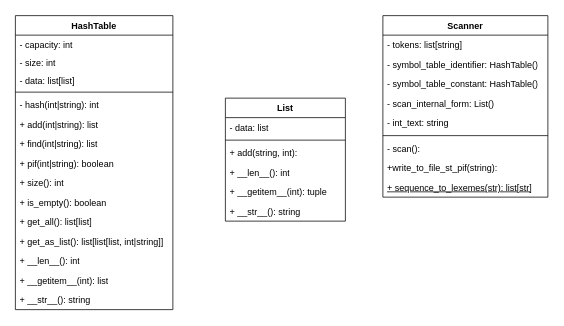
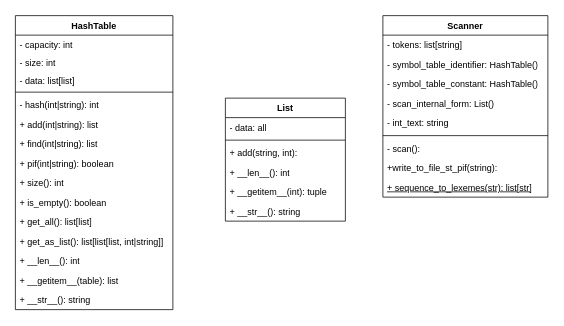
  <mxCell id="0" />
  <mxCell id="1" parent="0" />
  <mxCell id="2" value="HashTable" style="swimlane;fontStyle=1;align=center;verticalAlign=top;childLayout=stackLayout;horizontal=1;startSize=26;horizontalStack=0;resizeParent=1;resizeParentMax=0;resizeLast=0;collapsible=1;marginBottom=0;whiteSpace=wrap;html=1;" parent="1" vertex="1"><mxGeometry x="20" y="20" width="210" height="392" as="geometry"><mxRectangle x="60" y="100" width="100" height="30" as="alternateBounds" /></mxGeometry></mxCell>
  <mxCell id="3" value="- capacity: int&lt;br&gt;" style="text;strokeColor=none;fillColor=none;align=left;verticalAlign=top;spacingLeft=4;spacingRight=4;overflow=hidden;rotatable=0;points=[[0,0.5],[1,0.5]];portConstraint=eastwest;whiteSpace=wrap;html=1;" parent="2" vertex="1"><mxGeometry y="26" width="210" height="24" as="geometry" /></mxCell>
  <mxCell id="4" value="- size: int" style="text;strokeColor=none;fillColor=none;align=left;verticalAlign=top;spacingLeft=4;spacingRight=4;overflow=hidden;rotatable=0;points=[[0,0.5],[1,0.5]];portConstraint=eastwest;whiteSpace=wrap;html=1;" parent="2" vertex="1"><mxGeometry y="50" width="210" height="24" as="geometry" /></mxCell>
  <mxCell id="5" value="- data: list[list]" style="text;strokeColor=none;fillColor=none;align=left;verticalAlign=top;spacingLeft=4;spacingRight=4;overflow=hidden;rotatable=0;points=[[0,0.5],[1,0.5]];portConstraint=eastwest;whiteSpace=wrap;html=1;" parent="2" vertex="1"><mxGeometry y="74" width="210" height="24" as="geometry" /></mxCell>
  <mxCell id="6" value="" style="line;strokeWidth=1;fillColor=none;align=left;verticalAlign=middle;spacingTop=-1;spacingLeft=3;spacingRight=3;rotatable=0;labelPosition=right;points=[];portConstraint=eastwest;strokeColor=inherit;" parent="2" vertex="1"><mxGeometry y="98" width="210" height="8" as="geometry" /></mxCell>
  <mxCell id="7" value="- hash(int|string): int" style="text;strokeColor=none;fillColor=none;align=left;verticalAlign=top;spacingLeft=4;spacingRight=4;overflow=hidden;rotatable=0;points=[[0,0.5],[1,0.5]];portConstraint=eastwest;whiteSpace=wrap;html=1;" parent="2" vertex="1"><mxGeometry y="106" width="210" height="26" as="geometry" /></mxCell>
  <mxCell id="8" value="+ add(int|string): list" style="text;strokeColor=none;fillColor=none;align=left;verticalAlign=top;spacingLeft=4;spacingRight=4;overflow=hidden;rotatable=0;points=[[0,0.5],[1,0.5]];portConstraint=eastwest;whiteSpace=wrap;html=1;" parent="2" vertex="1"><mxGeometry y="132" width="210" height="26" as="geometry" /></mxCell>
  <mxCell id="9" value="+ find(int|string): list" style="text;strokeColor=none;fillColor=none;align=left;verticalAlign=top;spacingLeft=4;spacingRight=4;overflow=hidden;rotatable=0;points=[[0,0.5],[1,0.5]];portConstraint=eastwest;whiteSpace=wrap;html=1;" parent="2" vertex="1"><mxGeometry y="158" width="210" height="26" as="geometry" /></mxCell>
  <mxCell id="10" value="+ pif(int|string): boolean" style="text;strokeColor=none;fillColor=none;align=left;verticalAlign=top;spacingLeft=4;spacingRight=4;overflow=hidden;rotatable=0;points=[[0,0.5],[1,0.5]];portConstraint=eastwest;whiteSpace=wrap;html=1;" parent="2" vertex="1"><mxGeometry y="184" width="210" height="26" as="geometry" /></mxCell>
  <mxCell id="11" value="+ size(): int" style="text;strokeColor=none;fillColor=none;align=left;verticalAlign=top;spacingLeft=4;spacingRight=4;overflow=hidden;rotatable=0;points=[[0,0.5],[1,0.5]];portConstraint=eastwest;whiteSpace=wrap;html=1;" parent="2" vertex="1"><mxGeometry y="210" width="210" height="26" as="geometry" /></mxCell>
  <mxCell id="12" value="+ is_empty(): boolean" style="text;strokeColor=none;fillColor=none;align=left;verticalAlign=top;spacingLeft=4;spacingRight=4;overflow=hidden;rotatable=0;points=[[0,0.5],[1,0.5]];portConstraint=eastwest;whiteSpace=wrap;html=1;" parent="2" vertex="1"><mxGeometry y="236" width="210" height="26" as="geometry" /></mxCell>
  <mxCell id="13" value="+&amp;nbsp;get_all&lt;span style=&quot;background-color: initial;&quot;&gt;(): list[list]&lt;/span&gt;" style="text;strokeColor=none;fillColor=none;align=left;verticalAlign=top;spacingLeft=4;spacingRight=4;overflow=hidden;rotatable=0;points=[[0,0.5],[1,0.5]];portConstraint=eastwest;whiteSpace=wrap;html=1;" parent="2" vertex="1"><mxGeometry y="262" width="210" height="26" as="geometry" /></mxCell>
  <mxCell id="14" value="+&amp;nbsp;get_as_list&lt;span style=&quot;background-color: initial;&quot;&gt;(): list[list[list, int|string]]&lt;/span&gt;" style="text;strokeColor=none;fillColor=none;align=left;verticalAlign=top;spacingLeft=4;spacingRight=4;overflow=hidden;rotatable=0;points=[[0,0.5],[1,0.5]];portConstraint=eastwest;whiteSpace=wrap;html=1;" parent="2" vertex="1"><mxGeometry y="288" width="210" height="26" as="geometry" /></mxCell>
  <mxCell id="15" value="+ __len__(): int" style="text;strokeColor=none;fillColor=none;align=left;verticalAlign=top;spacingLeft=4;spacingRight=4;overflow=hidden;rotatable=0;points=[[0,0.5],[1,0.5]];portConstraint=eastwest;whiteSpace=wrap;html=1;" parent="2" vertex="1"><mxGeometry y="314" width="210" height="26" as="geometry" /></mxCell>
- <mxCell id="16" value="+ __getitem__(int): list" style="text;strokeColor=none;fillColor=none;align=left;verticalAlign=top;spacingLeft=4;spacingRight=4;overflow=hidden;rotatable=0;points=[[0,0.5],[1,0.5]];portConstraint=eastwest;whiteSpace=wrap;html=1;" parent="2" vertex="1"><mxGeometry y="340" width="210" height="26" as="geometry" /></mxCell>
+ <mxCell id="16" value="+ __getitem__(table): list" style="text;strokeColor=none;fillColor=none;align=left;verticalAlign=top;spacingLeft=4;spacingRight=4;overflow=hidden;rotatable=0;points=[[0,0.5],[1,0.5]];portConstraint=eastwest;whiteSpace=wrap;html=1;" parent="2" vertex="1"><mxGeometry y="340" width="210" height="26" as="geometry" /></mxCell>
  <mxCell id="17" value="+ __str__(): string" style="text;strokeColor=none;fillColor=none;align=left;verticalAlign=top;spacingLeft=4;spacingRight=4;overflow=hidden;rotatable=0;points=[[0,0.5],[1,0.5]];portConstraint=eastwest;whiteSpace=wrap;html=1;" parent="2" vertex="1"><mxGeometry y="366" width="210" height="26" as="geometry" /></mxCell>
  <mxCell id="18" value="List" style="swimlane;fontStyle=1;align=center;verticalAlign=top;childLayout=stackLayout;horizontal=1;startSize=26;horizontalStack=0;resizeParent=1;resizeParentMax=0;resizeLast=0;collapsible=1;marginBottom=0;whiteSpace=wrap;html=1;" parent="1" vertex="1"><mxGeometry x="300" y="130" width="160" height="164" as="geometry" /></mxCell>
- <mxCell id="19" value="- data: list" style="text;strokeColor=none;fillColor=none;align=left;verticalAlign=top;spacingLeft=4;spacingRight=4;overflow=hidden;rotatable=0;points=[[0,0.5],[1,0.5]];portConstraint=eastwest;whiteSpace=wrap;html=1;" parent="18" vertex="1"><mxGeometry y="26" width="160" height="26" as="geometry" /></mxCell>
+ <mxCell id="19" value="- data: all" style="text;strokeColor=none;fillColor=none;align=left;verticalAlign=top;spacingLeft=4;spacingRight=4;overflow=hidden;rotatable=0;points=[[0,0.5],[1,0.5]];portConstraint=eastwest;whiteSpace=wrap;html=1;" parent="18" vertex="1"><mxGeometry y="26" width="160" height="26" as="geometry" /></mxCell>
  <mxCell id="20" value="" style="line;strokeWidth=1;fillColor=none;align=left;verticalAlign=middle;spacingTop=-1;spacingLeft=3;spacingRight=3;rotatable=0;labelPosition=right;points=[];portConstraint=eastwest;strokeColor=inherit;" parent="18" vertex="1"><mxGeometry y="52" width="160" height="8" as="geometry" /></mxCell>
  <mxCell id="21" value="+ add(string, int):" style="text;strokeColor=none;fillColor=none;align=left;verticalAlign=top;spacingLeft=4;spacingRight=4;overflow=hidden;rotatable=0;points=[[0,0.5],[1,0.5]];portConstraint=eastwest;whiteSpace=wrap;html=1;" parent="18" vertex="1"><mxGeometry y="60" width="160" height="26" as="geometry" /></mxCell>
  <mxCell id="22" value="+ __len__(): int" style="text;strokeColor=none;fillColor=none;align=left;verticalAlign=top;spacingLeft=4;spacingRight=4;overflow=hidden;rotatable=0;points=[[0,0.5],[1,0.5]];portConstraint=eastwest;whiteSpace=wrap;html=1;" parent="18" vertex="1"><mxGeometry y="86" width="160" height="26" as="geometry" /></mxCell>
  <mxCell id="23" value="+ __getitem__(int): tuple" style="text;strokeColor=none;fillColor=none;align=left;verticalAlign=top;spacingLeft=4;spacingRight=4;overflow=hidden;rotatable=0;points=[[0,0.5],[1,0.5]];portConstraint=eastwest;whiteSpace=wrap;html=1;" parent="18" vertex="1"><mxGeometry y="112" width="160" height="26" as="geometry" /></mxCell>
  <mxCell id="24" value="+ __str__(): string" style="text;strokeColor=none;fillColor=none;align=left;verticalAlign=top;spacingLeft=4;spacingRight=4;overflow=hidden;rotatable=0;points=[[0,0.5],[1,0.5]];portConstraint=eastwest;whiteSpace=wrap;html=1;" parent="18" vertex="1"><mxGeometry y="138" width="160" height="26" as="geometry" /></mxCell>
  <mxCell id="25" value="Scanner" style="swimlane;fontStyle=1;align=center;verticalAlign=top;childLayout=stackLayout;horizontal=1;startSize=26;horizontalStack=0;resizeParent=1;resizeParentMax=0;resizeLast=0;collapsible=1;marginBottom=0;whiteSpace=wrap;html=1;" parent="1" vertex="1"><mxGeometry x="510" y="20" width="220" height="242" as="geometry" /></mxCell>
  <mxCell id="26" value="- tokens: list[string]" style="text;strokeColor=none;fillColor=none;align=left;verticalAlign=top;spacingLeft=4;spacingRight=4;overflow=hidden;rotatable=0;points=[[0,0.5],[1,0.5]];portConstraint=eastwest;whiteSpace=wrap;html=1;" parent="25" vertex="1"><mxGeometry y="26" width="220" height="26" as="geometry" /></mxCell>
  <mxCell id="27" value="-&amp;nbsp;symbol_table_identifier&lt;span style=&quot;background-color: initial;&quot;&gt;: HashTable()&lt;/span&gt;" style="text;strokeColor=none;fillColor=none;align=left;verticalAlign=top;spacingLeft=4;spacingRight=4;overflow=hidden;rotatable=0;points=[[0,0.5],[1,0.5]];portConstraint=eastwest;whiteSpace=wrap;html=1;" parent="25" vertex="1"><mxGeometry y="52" width="220" height="26" as="geometry" /></mxCell>
  <mxCell id="28" value="-&amp;nbsp;symbol_table_constant&lt;span style=&quot;background-color: initial;&quot;&gt;: HashTable()&lt;/span&gt;" style="text;strokeColor=none;fillColor=none;align=left;verticalAlign=top;spacingLeft=4;spacingRight=4;overflow=hidden;rotatable=0;points=[[0,0.5],[1,0.5]];portConstraint=eastwest;whiteSpace=wrap;html=1;" parent="25" vertex="1"><mxGeometry y="78" width="220" height="26" as="geometry" /></mxCell>
  <mxCell id="29" value="-&amp;nbsp;scan_internal_form&lt;span style=&quot;background-color: initial;&quot;&gt;: List()&lt;/span&gt;" style="text;strokeColor=none;fillColor=none;align=left;verticalAlign=top;spacingLeft=4;spacingRight=4;overflow=hidden;rotatable=0;points=[[0,0.5],[1,0.5]];portConstraint=eastwest;whiteSpace=wrap;html=1;" parent="25" vertex="1"><mxGeometry y="104" width="220" height="26" as="geometry" /></mxCell>
  <mxCell id="30" value="-&amp;nbsp;int_text&lt;span style=&quot;background-color: initial;&quot;&gt;: string&lt;/span&gt;" style="text;strokeColor=none;fillColor=none;align=left;verticalAlign=top;spacingLeft=4;spacingRight=4;overflow=hidden;rotatable=0;points=[[0,0.5],[1,0.5]];portConstraint=eastwest;whiteSpace=wrap;html=1;" parent="25" vertex="1"><mxGeometry y="130" width="220" height="26" as="geometry" /></mxCell>
  <mxCell id="31" value="" style="line;strokeWidth=1;fillColor=none;align=left;verticalAlign=middle;spacingTop=-1;spacingLeft=3;spacingRight=3;rotatable=0;labelPosition=right;points=[];portConstraint=eastwest;strokeColor=inherit;" parent="25" vertex="1"><mxGeometry y="156" width="220" height="8" as="geometry" /></mxCell>
  <mxCell id="32" value="- scan():" style="text;strokeColor=none;fillColor=none;align=left;verticalAlign=top;spacingLeft=4;spacingRight=4;overflow=hidden;rotatable=0;points=[[0,0.5],[1,0.5]];portConstraint=eastwest;whiteSpace=wrap;html=1;" parent="25" vertex="1"><mxGeometry y="164" width="220" height="26" as="geometry" /></mxCell>
  <mxCell id="33" value="+write_to_file_st_pif&lt;span style=&quot;background-color: initial;&quot;&gt;(string):&lt;/span&gt;" style="text;strokeColor=none;fillColor=none;align=left;verticalAlign=top;spacingLeft=4;spacingRight=4;overflow=hidden;rotatable=0;points=[[0,0.5],[1,0.5]];portConstraint=eastwest;whiteSpace=wrap;html=1;" parent="25" vertex="1"><mxGeometry y="190" width="220" height="26" as="geometry" /></mxCell>
  <mxCell id="34" value="&lt;u&gt;+ sequence_to_lexemes&lt;span style=&quot;background-color: initial;&quot;&gt;(str): list[str]&lt;/span&gt;&lt;/u&gt;" style="text;strokeColor=none;fillColor=none;align=left;verticalAlign=top;spacingLeft=4;spacingRight=4;overflow=hidden;rotatable=0;points=[[0,0.5],[1,0.5]];portConstraint=eastwest;whiteSpace=wrap;html=1;" parent="25" vertex="1"><mxGeometry y="216" width="220" height="26" as="geometry" /></mxCell>
